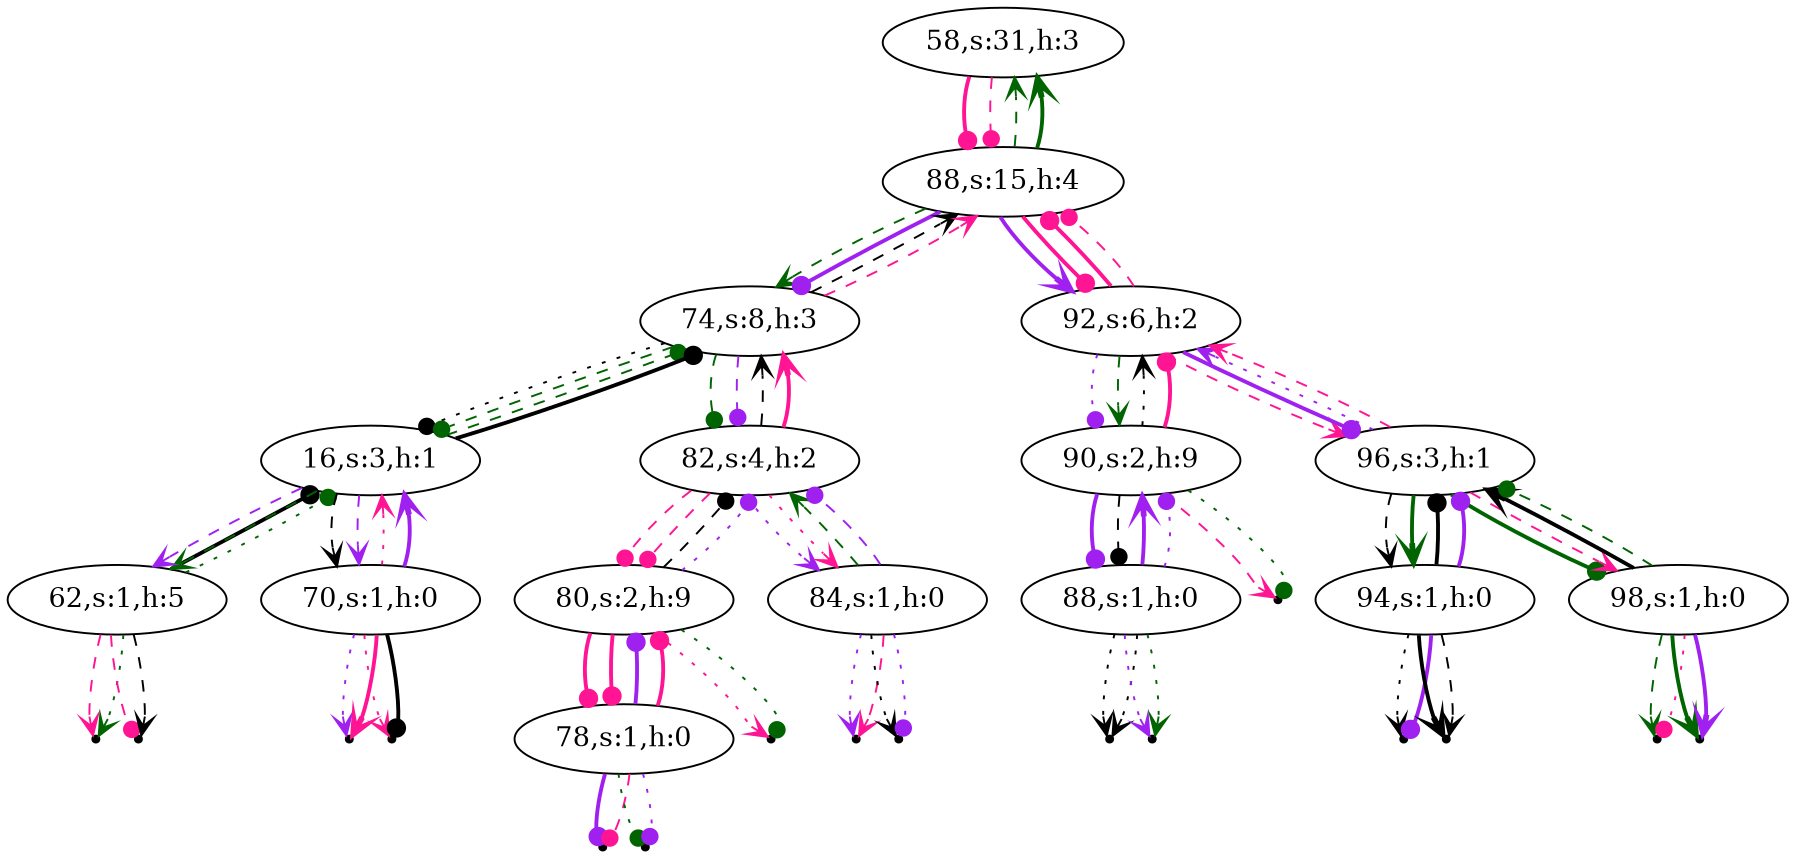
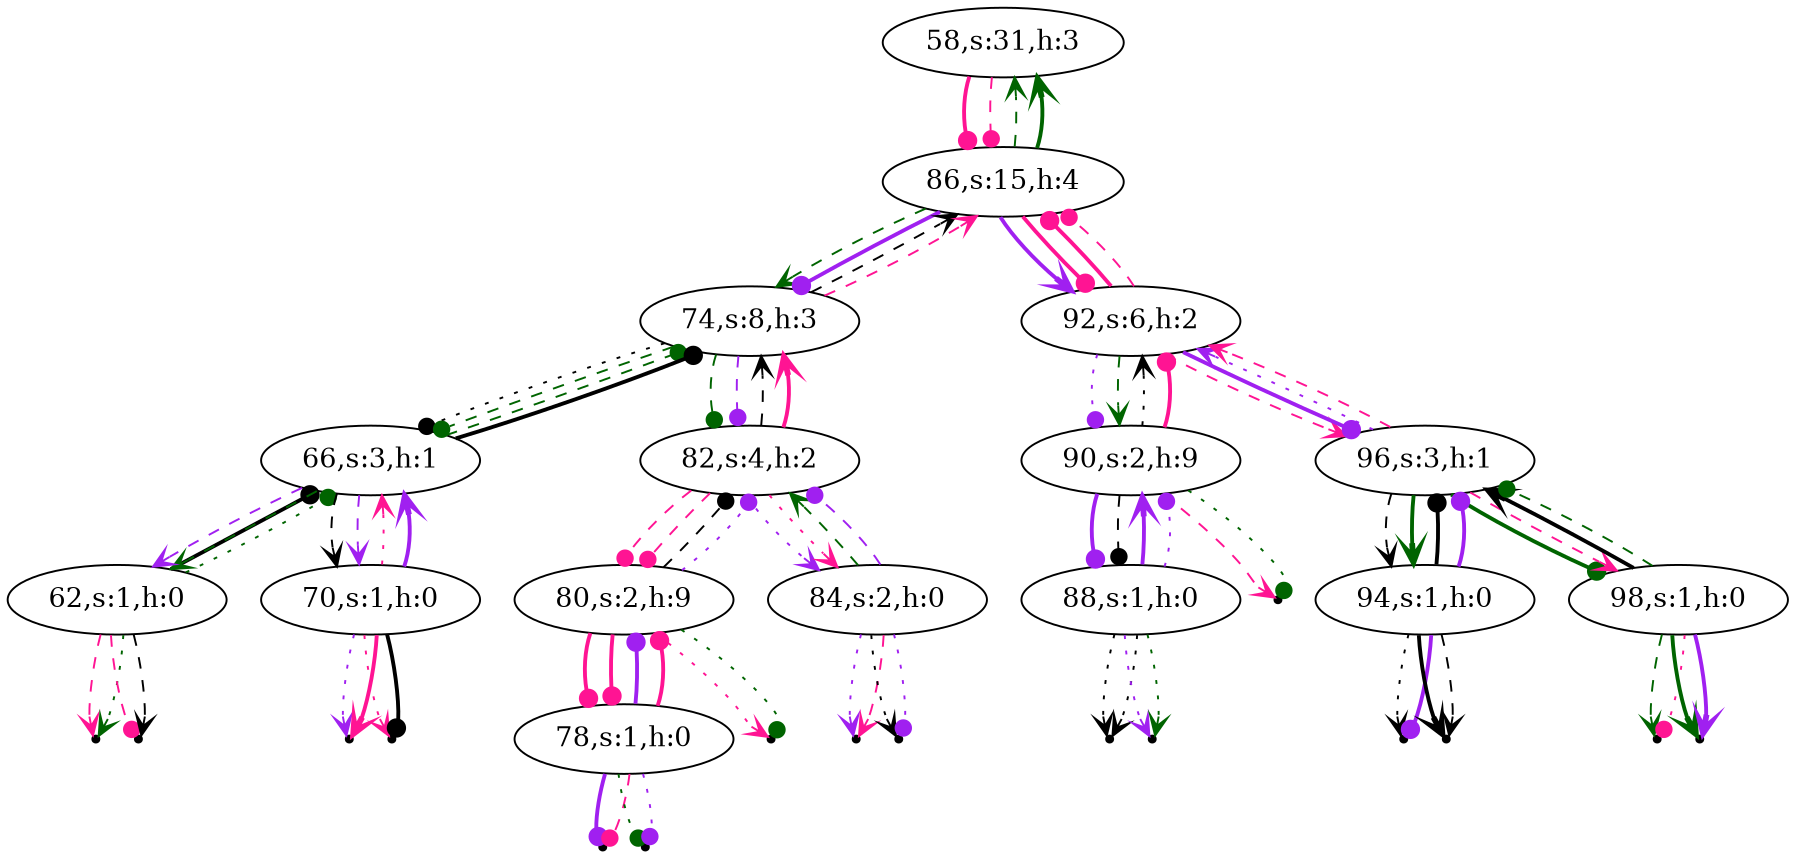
  digraph {
    edge [arrowhead=vee color=deeppink style=dashed]
    n1 [label="58,s:31,h:3"]
-   n2 [label="88,s:15,h:4"]
+   n2 [label="86,s:15,h:4"]
    n3 [label="74,s:8,h:3"]
    n4 [label="92,s:6,h:2"]
    nulll62 [shape=point]
-   n6 [label="62,s:1,h:5"]
-   n7 [label="16,s:3,h:1"]
+   n6 [label="62,s:1,h:0"]
+   n7 [label="66,s:3,h:1"]
    nullr62 [shape=point]
    n9 [label="70,s:1,h:0"]
    n10 [label="82,s:4,h:2"]
    nulll70 [shape=point]
    nullr70 [shape=point]
    n13 [label="80,s:2,h:9"]
-   n14 [label="84,s:1,h:0"]
+   n14 [label="84,s:2,h:0"]
    n15 [label="90,s:2,h:9"]
    n16 [label="96,s:3,h:1"]
    nulll78 [shape=point]
    n18 [label="78,s:1,h:0"]
    nullr78 [shape=point]
    nullr80 [shape=point]
    nulll84 [shape=point]
    nullr84 [shape=point]
    nulll88 [shape=point]
    n24 [label="88,s:1,h:0"]
    nullr88 [shape=point]
    nullr90 [shape=point]
    n27 [label="94,s:1,h:0"]
    n28 [label="98,s:1,h:0"]
    nulll94 [shape=point]
    nullr94 [shape=point]
    nulll98 [shape=point]
    nullr98 [shape=point]
    subgraph sub_1 {
      rank=same
      n1
    }
    n1 -> n2 [arrowhead=dot style=bold]
    n1 -> n2 [arrowhead=dot]
    n2 -> n1 [color=darkgreen]
    n2 -> n1 [color=darkgreen style=bold]
    n2 -> n3 [color=darkgreen]
    n2 -> n3 [arrowhead=dot color=purple style=bold]
    n2 -> n4 [color=purple style=bold]
    n2 -> n4 [arrowhead=dot style=bold]
    n3 -> n2 [color=black]
    n3 -> n2
    n3 -> n7 [arrowhead=dot color=black style=dotted]
    n3 -> n7 [arrowhead=dot color=darkgreen]
    n3 -> n10 [arrowhead=dot color=darkgreen]
    n3 -> n10 [arrowhead=dot color=purple]
    n4 -> n2 [arrowhead=dot style=bold]
    n4 -> n2 [arrowhead=dot]
    n4 -> n15 [arrowhead=dot color=purple style=dotted]
    n4 -> n15 [color=darkgreen]
    n4 -> n16
    n4 -> n16 [arrowhead=dot color=purple style=bold]
    n6 -> nulll62
    n6 -> nulll62 [color=darkgreen style=dotted]
    n6 -> n7 [arrowhead=dot color=black style=bold]
    n6 -> n7 [arrowhead=dot color=darkgreen style=dotted]
    n6 -> nullr62 [arrowhead=dot]
    n6 -> nullr62 [color=black]
    n7 -> n3 [arrowhead=dot color=darkgreen]
    n7 -> n3 [arrowhead=dot color=black style=bold]
    n7 -> n6 [color=darkgreen]
    n7 -> n6 [color=purple]
    n7 -> n9 [color=black]
    n7 -> n9 [color=purple]
    n9 -> n7 [style=dotted]
    n9 -> n7 [color=purple style=bold]
    n9 -> nulll70 [color=purple style=dotted]
    n9 -> nulll70 [style=bold]
    n9 -> nullr70 [style=dotted]
    n9 -> nullr70 [arrowhead=dot color=black style=bold]
    n10 -> n3 [color=black]
    n10 -> n3 [style=bold]
    n10 -> n13 [arrowhead=dot]
    n10 -> n13 [arrowhead=dot]
    n10 -> n14 [color=purple style=dotted]
    n10 -> n14 [style=dotted]
    n13 -> n10 [arrowhead=dot color=black]
    n13 -> n10 [arrowhead=dot color=purple style=dotted]
    n13 -> n18 [arrowhead=dot style=bold]
    n13 -> n18 [arrowhead=dot style=bold]
    n13 -> nullr80 [style=dotted]
    n13 -> nullr80 [arrowhead=dot color=darkgreen style=dotted]
    n14 -> n10 [color=darkgreen]
    n14 -> n10 [arrowhead=dot color=purple]
    n14 -> nulll84 [color=purple style=dotted]
    n14 -> nulll84
    n14 -> nullr84 [color=black style=dotted]
    n14 -> nullr84 [arrowhead=dot color=purple style=dotted]
    n15 -> n4 [color=black style=dotted]
    n15 -> n4 [arrowhead=dot style=bold]
    n15 -> n24 [arrowhead=dot color=purple style=bold]
    n15 -> n24 [arrowhead=dot color=black]
    n15 -> nullr90
    n15 -> nullr90 [arrowhead=dot color=darkgreen style=dotted]
    n16 -> n4 [color=purple style=dotted]
    n16 -> n4
    n16 -> n27 [color=black]
    n16 -> n27 [color=darkgreen style=bold]
    n16 -> n28 [arrowhead=dot color=darkgreen style=bold]
    n16 -> n28
    n18 -> n13 [arrowhead=dot color=purple style=bold]
    n18 -> n13 [arrowhead=dot style=bold]
    n18 -> nulll78 [arrowhead=dot color=purple style=bold]
    n18 -> nulll78 [arrowhead=dot]
    n18 -> nullr78 [arrowhead=dot color=darkgreen style=dotted]
    n18 -> nullr78 [arrowhead=dot color=purple style=dotted]
    n24 -> n15 [color=purple style=bold]
    n24 -> n15 [arrowhead=dot color=purple style=dotted]
    n24 -> nulll88 [color=black style=dotted]
    n24 -> nulll88 [color=black style=dotted]
    n24 -> nullr88 [color=purple style=dotted]
    n24 -> nullr88 [color=darkgreen style=dotted]
    n27 -> n16 [arrowhead=dot color=black style=bold]
    n27 -> n16 [arrowhead=dot color=purple style=bold]
    n27 -> nulll94 [color=black style=dotted]
    n27 -> nulll94 [arrowhead=dot color=purple style=bold]
    n27 -> nullr94 [color=black style=bold]
    n27 -> nullr94 [color=black]
    n28 -> n16 [color=black style=bold]
    n28 -> n16 [arrowhead=dot color=darkgreen]
    n28 -> nulll98 [color=darkgreen]
    n28 -> nulll98 [arrowhead=dot style=dotted]
    n28 -> nullr98 [color=darkgreen style=bold]
    n28 -> nullr98 [color=purple style=bold]
  }
